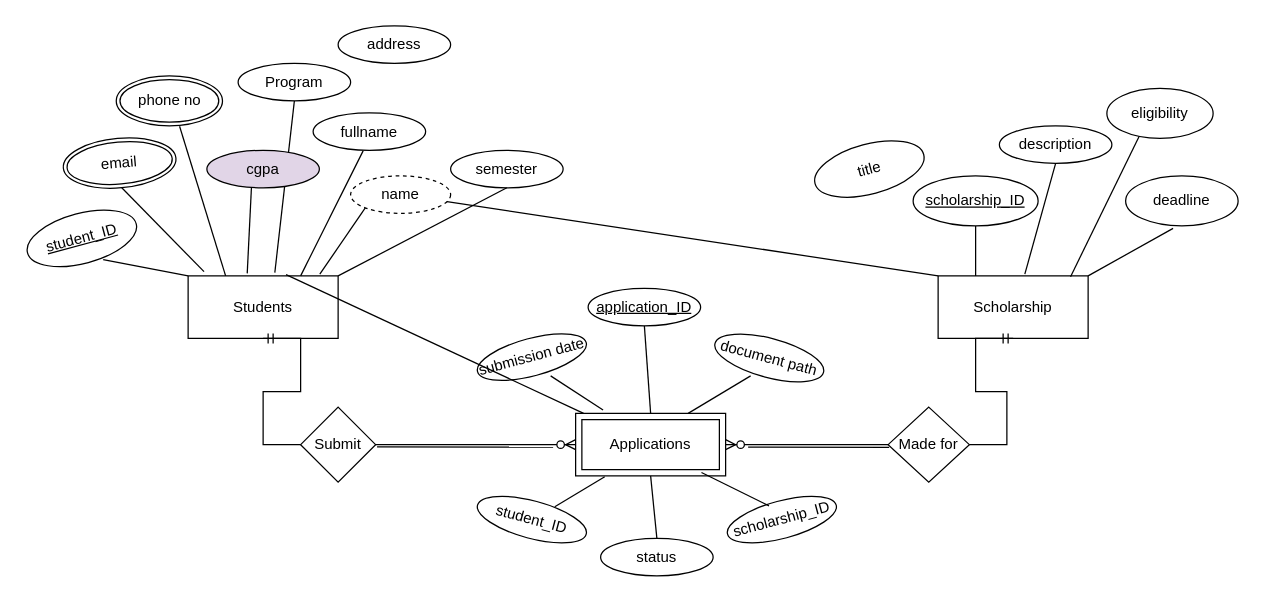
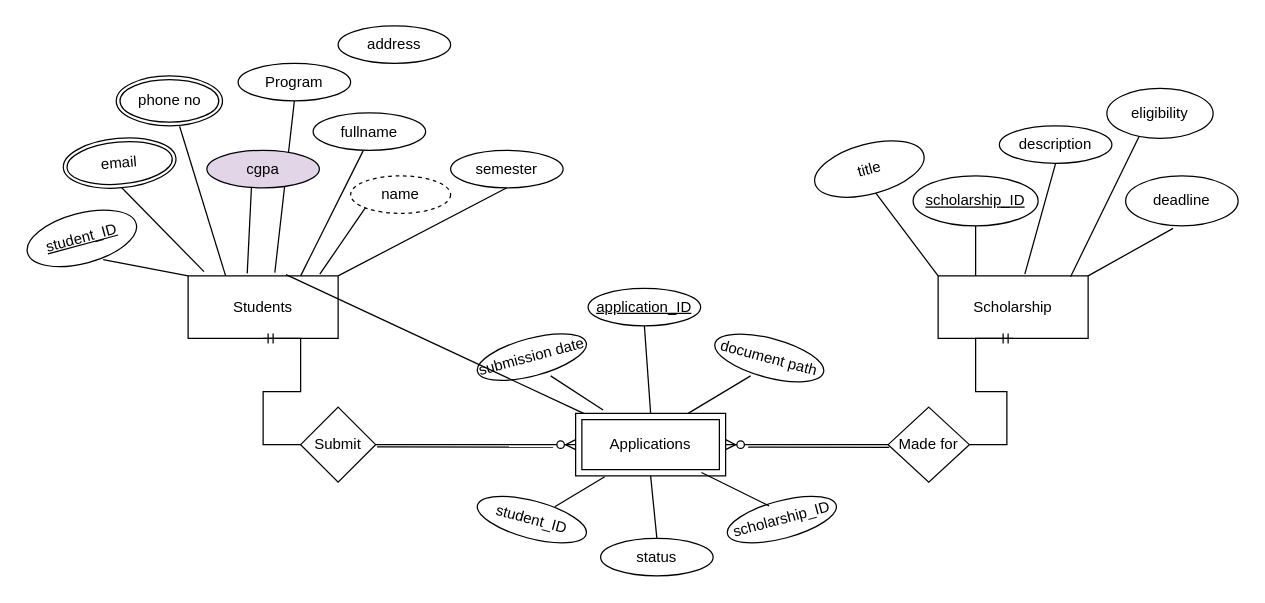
  <mxCell id="0" />
  <mxCell id="1" parent="0" />
  <mxCell id="2" value="Students" style="rounded=0;whiteSpace=wrap;html=1;" parent="1" vertex="1"><mxGeometry x="150" y="220" width="120" height="50" as="geometry" /></mxCell>
  <mxCell id="3" value="Scholarship" style="rounded=0;whiteSpace=wrap;html=1;" parent="1" vertex="1"><mxGeometry x="750" y="220" width="120" height="50" as="geometry" /></mxCell>
  <mxCell id="4" value="Made for" style="rhombus;whiteSpace=wrap;html=1;" parent="1" vertex="1"><mxGeometry x="710" y="325" width="65" height="60" as="geometry" /></mxCell>
  <mxCell id="5" value="Submit" style="rhombus;whiteSpace=wrap;html=1;" parent="1" vertex="1"><mxGeometry x="240" y="325" width="60" height="60" as="geometry" /></mxCell>
  <mxCell id="6" value="Applications" style="shape=ext;margin=3;double=1;whiteSpace=wrap;html=1;align=center;" parent="1" vertex="1"><mxGeometry x="460" y="330" width="120" height="50" as="geometry" /></mxCell>
  <mxCell id="7" value="phone no" style="ellipse;shape=doubleEllipse;margin=3;whiteSpace=wrap;html=1;align=center;" parent="1" vertex="1"><mxGeometry x="92.5" y="60" width="85" height="40" as="geometry" /></mxCell>
  <mxCell id="8" value="email" style="ellipse;shape=doubleEllipse;margin=3;whiteSpace=wrap;html=1;align=center;rotation=-5;" parent="1" vertex="1"><mxGeometry x="50" y="110" width="90.42" height="39.55" as="geometry" /></mxCell>
  <mxCell id="9" value="student_ID" style="ellipse;whiteSpace=wrap;html=1;align=center;fontStyle=4;rotation=-15;" parent="1" vertex="1"><mxGeometry x="20" y="170" width="90" height="40" as="geometry" /></mxCell>
  <mxCell id="10" value="Program" style="ellipse;whiteSpace=wrap;html=1;align=center;" parent="1" vertex="1"><mxGeometry x="190" y="50" width="90" height="30" as="geometry" /></mxCell>
  <mxCell id="11" value="address" style="ellipse;whiteSpace=wrap;html=1;align=center;rotation=0;" parent="1" vertex="1"><mxGeometry x="270" y="20" width="90" height="30" as="geometry" /></mxCell>
  <mxCell id="12" value="semester" style="ellipse;whiteSpace=wrap;html=1;align=center;rotation=0;" parent="1" vertex="1"><mxGeometry x="360" y="119.55" width="90" height="30" as="geometry" /></mxCell>
  <mxCell id="13" value="name" style="ellipse;whiteSpace=wrap;html=1;align=center;dashed=1;" parent="1" vertex="1"><mxGeometry x="280" y="140" width="80" height="30" as="geometry" /></mxCell>
  <mxCell id="14" value="" style="endArrow=none;html=1;rounded=0;entryX=0;entryY=0;entryDx=0;entryDy=0;exitX=0.634;exitY=1.021;exitDx=0;exitDy=0;exitPerimeter=0;" parent="1" source="9" target="2" edge="1"><mxGeometry relative="1" as="geometry"><mxPoint y="185" as="sourcePoint" x="70" /><mxPoint x="230" y="185" as="targetPoint" /></mxGeometry></mxCell>
  <mxCell id="15" value="" style="endArrow=none;html=1;rounded=0;exitX=0.5;exitY=1;exitDx=0;exitDy=0;entryX=0.106;entryY=-0.067;entryDx=0;entryDy=0;entryPerimeter=0;" parent="1" source="8" target="2" edge="1"><mxGeometry relative="1" as="geometry"><mxPoint x="260" y="260" as="sourcePoint" /><mxPoint x="420" y="260" as="targetPoint" /></mxGeometry></mxCell>
  <mxCell id="16" value="" style="endArrow=none;html=1;rounded=0;entryX=0.596;entryY=1.008;entryDx=0;entryDy=0;entryPerimeter=0;exitX=0.25;exitY=0;exitDx=0;exitDy=0;" parent="1" source="2" target="7" edge="1"><mxGeometry relative="1" as="geometry"><mxPoint x="260" y="260" as="sourcePoint" /><mxPoint x="420" y="260" as="targetPoint" /></mxGeometry></mxCell>
  <mxCell id="17" value="" style="endArrow=none;html=1;rounded=0;exitX=0.396;exitY=1;exitDx=0;exitDy=0;exitPerimeter=0;entryX=0.394;entryY=-0.04;entryDx=0;entryDy=0;entryPerimeter=0;" parent="1" source="19" target="2" edge="1"><mxGeometry relative="1" as="geometry"><mxPoint x="380" y="320" as="sourcePoint" /><mxPoint x="540" y="320" as="targetPoint" /></mxGeometry></mxCell>
  <mxCell id="18" value="" style="endArrow=none;html=1;rounded=0;entryX=0.5;entryY=1;entryDx=0;entryDy=0;exitX=0.578;exitY=-0.053;exitDx=0;exitDy=0;exitPerimeter=0;" parent="1" source="2" target="10" edge="1"><mxGeometry relative="1" as="geometry"><mxPoint x="240" y="280" as="sourcePoint" /><mxPoint x="400" y="280" as="targetPoint" /></mxGeometry></mxCell>
  <mxCell id="19" value="cgpa" style="ellipse;whiteSpace=wrap;html=1;align=center;fillColor=#e1d5e7;" parent="1" vertex="1"><mxGeometry x="165" y="119.55" width="90" height="30" as="geometry" /></mxCell>
  <mxCell id="20" value="" style="endArrow=none;html=1;rounded=0;exitX=0.75;exitY=0;exitDx=0;exitDy=0;" parent="1" source="2" edge="1"><mxGeometry relative="1" as="geometry"><mxPoint x="320" y="320" as="sourcePoint" /><mxPoint x="290" y="120" as="targetPoint" /></mxGeometry></mxCell>
  <mxCell id="21" value="" style="endArrow=none;html=1;rounded=0;exitX=0;exitY=1;exitDx=0;exitDy=0;entryX=0.878;entryY=-0.027;entryDx=0;entryDy=0;entryPerimeter=0;" parent="1" source="13" target="2" edge="1"><mxGeometry relative="1" as="geometry"><mxPoint x="300" y="180" as="sourcePoint" /><mxPoint x="460" y="180" as="targetPoint" /></mxGeometry></mxCell>
  <mxCell id="22" value="" style="endArrow=none;html=1;rounded=0;exitX=0.5;exitY=1;exitDx=0;exitDy=0;entryX=1;entryY=0;entryDx=0;entryDy=0;" parent="1" source="12" target="2" edge="1"><mxGeometry relative="1" as="geometry"><mxPoint x="370" y="210" as="sourcePoint" /><mxPoint x="530" y="210" as="targetPoint" /></mxGeometry></mxCell>
  <mxCell id="23" value="application_ID" style="ellipse;whiteSpace=wrap;html=1;align=center;fontStyle=4;" parent="1" vertex="1"><mxGeometry x="470" y="230" width="90" height="30" as="geometry" /></mxCell>
  <mxCell id="24" value="submission date" style="ellipse;whiteSpace=wrap;html=1;align=center;rotation=-15;" parent="1" vertex="1"><mxGeometry x="380" y="270" width="90" height="30" as="geometry" /></mxCell>
  <mxCell id="25" value="document path" style="ellipse;whiteSpace=wrap;html=1;align=center;rotation=15;" parent="1" vertex="1"><mxGeometry x="570" y="270" width="89.83" height="31.29" as="geometry" /></mxCell>
  <mxCell id="26" value="status" style="ellipse;whiteSpace=wrap;html=1;align=center;" parent="1" vertex="1"><mxGeometry x="480" y="430" width="90" height="30" as="geometry" /></mxCell>
  <mxCell id="27" value="scholarship_ID" style="ellipse;whiteSpace=wrap;html=1;align=center;rotation=-15;" parent="1" vertex="1"><mxGeometry x="580" y="400" width="90" height="30" as="geometry" /></mxCell>
  <mxCell id="28" value="student_ID" style="ellipse;whiteSpace=wrap;html=1;align=center;rotation=15;" parent="1" vertex="1"><mxGeometry x="380" y="400" width="90" height="30" as="geometry" /></mxCell>
  <mxCell id="29" value="" style="endArrow=none;html=1;rounded=0;exitX=0.5;exitY=1;exitDx=0;exitDy=0;entryX=0.5;entryY=0;entryDx=0;entryDy=0;" parent="1" source="23" target="6" edge="1"><mxGeometry relative="1" as="geometry"><mxPoint x="445" y="260" as="sourcePoint" /><mxPoint x="310" y="330" as="targetPoint" /></mxGeometry></mxCell>
  <mxCell id="30" value="" style="endArrow=none;html=1;rounded=0;entryX=0.75;entryY=0;entryDx=0;entryDy=0;" parent="1" target="6" edge="1"><mxGeometry relative="1" as="geometry"><mxPoint x="600" y="300" as="sourcePoint" /><mxPoint x="510" y="340" as="targetPoint" /></mxGeometry></mxCell>
  <mxCell id="31" value="" style="endArrow=none;html=1;rounded=0;exitX=0.5;exitY=0;exitDx=0;exitDy=0;entryX=0.5;entryY=1;entryDx=0;entryDy=0;" parent="1" source="26" target="6" edge="1"><mxGeometry relative="1" as="geometry"><mxPoint x="575" y="350" as="sourcePoint" /><mxPoint x="440" y="420" as="targetPoint" /></mxGeometry></mxCell>
  <mxCell id="32" value="" style="endArrow=none;html=1;rounded=0;exitX=0.194;exitY=1.013;exitDx=0;exitDy=0;entryX=0.667;entryY=0.009;entryDx=0;entryDy=0;exitPerimeter=0;entryPerimeter=0;" parent="1" source="6" target="28" edge="1"><mxGeometry relative="1" as="geometry"><mxPoint x="595" y="420" as="sourcePoint" /><mxPoint x="460" y="490" as="targetPoint" /></mxGeometry></mxCell>
  <mxCell id="33" value="" style="endArrow=none;html=1;rounded=0;exitX=0.839;exitY=0.947;exitDx=0;exitDy=0;entryX=0.421;entryY=0.057;entryDx=0;entryDy=0;exitPerimeter=0;entryPerimeter=0;" parent="1" source="6" target="27" edge="1"><mxGeometry relative="1" as="geometry"><mxPoint x="615" y="520" as="sourcePoint" /><mxPoint x="480" y="590" as="targetPoint" /></mxGeometry></mxCell>
  <mxCell id="34" value="" style="endArrow=none;html=1;rounded=0;exitX=0.618;exitY=1.112;exitDx=0;exitDy=0;entryX=0.183;entryY=-0.053;entryDx=0;entryDy=0;exitPerimeter=0;entryPerimeter=0;" parent="1" source="24" target="6" edge="1"><mxGeometry relative="1" as="geometry"><mxPoint x="595" y="370" as="sourcePoint" /><mxPoint x="460" y="440" as="targetPoint" /></mxGeometry></mxCell>
  <mxCell id="35" value="description" style="ellipse;whiteSpace=wrap;html=1;align=center;" parent="1" vertex="1"><mxGeometry x="799" y="100" width="90" height="30" as="geometry" /></mxCell>
  <mxCell id="36" value="scholarship_ID" style="ellipse;whiteSpace=wrap;html=1;align=center;fontStyle=4;" parent="1" vertex="1"><mxGeometry x="730" y="140" width="100" height="40" as="geometry" /></mxCell>
  <mxCell id="37" value="title" style="ellipse;whiteSpace=wrap;html=1;align=center;rotation=-15;" parent="1" vertex="1"><mxGeometry x="650" y="114.55" width="90" height="40" as="geometry" /></mxCell>
  <mxCell id="38" value="deadline" style="ellipse;whiteSpace=wrap;html=1;align=center;" parent="1" vertex="1"><mxGeometry x="900" y="140" width="90" height="40" as="geometry" /></mxCell>
  <mxCell id="39" value="eligibility" style="ellipse;whiteSpace=wrap;html=1;align=center;" parent="1" vertex="1"><mxGeometry x="885" width="85" height="40" as="geometry" y="70" /></mxCell>
- <mxCell id="40" value="" style="endArrow=none;html=1;rounded=0;exitX=0;exitY=0;exitDx=0;exitDy=0;" parent="1" source="3" target="13" edge="1"><mxGeometry relative="1" as="geometry"><mxPoint x="510" y="210" as="sourcePoint" /><mxPoint x="670" y="210" as="targetPoint" /></mxGeometry></mxCell>
+ <mxCell id="40" value="" style="endArrow=none;html=1;rounded=0;entryX=0.5;entryY=1;entryDx=0;entryDy=0;exitX=0;exitY=0;exitDx=0;exitDy=0;" parent="1" source="3" target="37" edge="1"><mxGeometry relative="1" as="geometry"><mxPoint x="510" y="210" as="sourcePoint" /><mxPoint x="670" y="210" as="targetPoint" /></mxGeometry></mxCell>
  <mxCell id="41" value="" style="endArrow=none;html=1;rounded=0;entryX=0.5;entryY=1;entryDx=0;entryDy=0;exitX=0.25;exitY=0;exitDx=0;exitDy=0;" parent="1" source="3" target="36" edge="1"><mxGeometry relative="1" as="geometry"><mxPoint x="790" y="276" as="sourcePoint" /><mxPoint x="740" y="210" as="targetPoint" /></mxGeometry></mxCell>
  <mxCell id="42" value="" style="endArrow=none;html=1;rounded=0;entryX=0.5;entryY=1;entryDx=0;entryDy=0;exitX=0.578;exitY=-0.027;exitDx=0;exitDy=0;exitPerimeter=0;" parent="1" source="3" target="35" edge="1"><mxGeometry relative="1" as="geometry"><mxPoint x="810" y="230" as="sourcePoint" /><mxPoint x="810" y="190" as="targetPoint" /></mxGeometry></mxCell>
  <mxCell id="43" value="" style="endArrow=none;html=1;rounded=0;entryX=0.422;entryY=1.05;entryDx=0;entryDy=0;exitX=1;exitY=0;exitDx=0;exitDy=0;entryPerimeter=0;" parent="1" source="3" target="38" edge="1"><mxGeometry relative="1" as="geometry"><mxPoint x="930" y="270" as="sourcePoint" /><mxPoint x="930" y="230" as="targetPoint" /></mxGeometry></mxCell>
  <mxCell id="44" value="" style="endArrow=none;html=1;rounded=0;entryX=0.302;entryY=0.967;entryDx=0;entryDy=0;exitX=0.883;exitY=0.013;exitDx=0;exitDy=0;entryPerimeter=0;exitPerimeter=0;" parent="1" source="3" target="39" edge="1"><mxGeometry relative="1" as="geometry"><mxPoint x="870" y="260" as="sourcePoint" /><mxPoint x="870" y="220" as="targetPoint" /></mxGeometry></mxCell>
  <mxCell id="45" value="" style="endArrow=none;html=1;rounded=0;exitX=0.653;exitY=-0.02;exitDx=0;exitDy=0;exitPerimeter=0;" parent="1" source="2" target="6" edge="1"><mxGeometry relative="1" as="geometry"><mxPoint x="390" y="220" as="sourcePoint" /><mxPoint x="550" y="220" as="targetPoint" /></mxGeometry></mxCell>
  <mxCell id="46" value="fullname" style="ellipse;whiteSpace=wrap;html=1;align=center;" parent="1" vertex="1"><mxGeometry x="250" y="89.55" width="90" height="30" as="geometry" /></mxCell>
  <mxCell id="47" value="" style="endArrow=none;html=1;rounded=0;exitX=0.936;exitY=0.529;exitDx=0;exitDy=0;exitPerimeter=0;" parent="1" edge="1"><mxGeometry relative="1" as="geometry"><mxPoint x="301.16" y="356.74" as="sourcePoint" /><mxPoint x="442" y="357" as="targetPoint" /></mxGeometry></mxCell>
  <mxCell id="48" value="" style="endArrow=none;html=1;rounded=0;" parent="1" edge="1"><mxGeometry relative="1" as="geometry"><mxPoint x="598" y="357" as="sourcePoint" /><mxPoint x="710.83" y="357.26" as="targetPoint" /></mxGeometry></mxCell>
  <mxCell id="49" value="" style="edgeStyle=entityRelationEdgeStyle;fontSize=12;html=1;endArrow=ERzeroToMany;endFill=1;rounded=0;entryX=0;entryY=0.5;entryDx=0;entryDy=0;entryPerimeter=0;exitX=1;exitY=0.5;exitDx=0;exitDy=0;" edge="1" parent="1" source="5" target="6"><mxGeometry width="100" height="100" relative="1" as="geometry"><mxPoint x="360" y="380" as="sourcePoint" /><mxPoint x="460" y="280" as="targetPoint" /></mxGeometry></mxCell>
  <mxCell id="50" value="" style="edgeStyle=entityRelationEdgeStyle;fontSize=12;html=1;endArrow=ERzeroToMany;endFill=1;rounded=0;entryX=1;entryY=0.5;entryDx=0;entryDy=0;exitX=0;exitY=0.5;exitDx=0;exitDy=0;" edge="1" parent="1" source="4" target="6"><mxGeometry width="100" height="100" relative="1" as="geometry"><mxPoint x="350" y="350" as="sourcePoint" /><mxPoint x="510" y="350" as="targetPoint" /></mxGeometry></mxCell>
  <mxCell id="51" value="" style="edgeStyle=entityRelationEdgeStyle;fontSize=12;html=1;endArrow=ERmandOne;rounded=0;entryX=0.5;entryY=1;entryDx=0;entryDy=0;exitX=0;exitY=0.5;exitDx=0;exitDy=0;" edge="1" parent="1" source="5" target="2"><mxGeometry width="100" height="100" relative="1" as="geometry"><mxPoint x="440" y="380" as="sourcePoint" /><mxPoint x="540" y="280" as="targetPoint" /></mxGeometry></mxCell>
  <mxCell id="52" value="" style="edgeStyle=entityRelationEdgeStyle;fontSize=12;html=1;endArrow=ERmandOne;rounded=0;entryX=0.5;entryY=1;entryDx=0;entryDy=0;exitX=1;exitY=0.5;exitDx=0;exitDy=0;" edge="1" parent="1" source="4" target="3"><mxGeometry width="100" height="100" relative="1" as="geometry"><mxPoint x="260" y="395" as="sourcePoint" /><mxPoint x="230" y="310" as="targetPoint" /></mxGeometry></mxCell>
